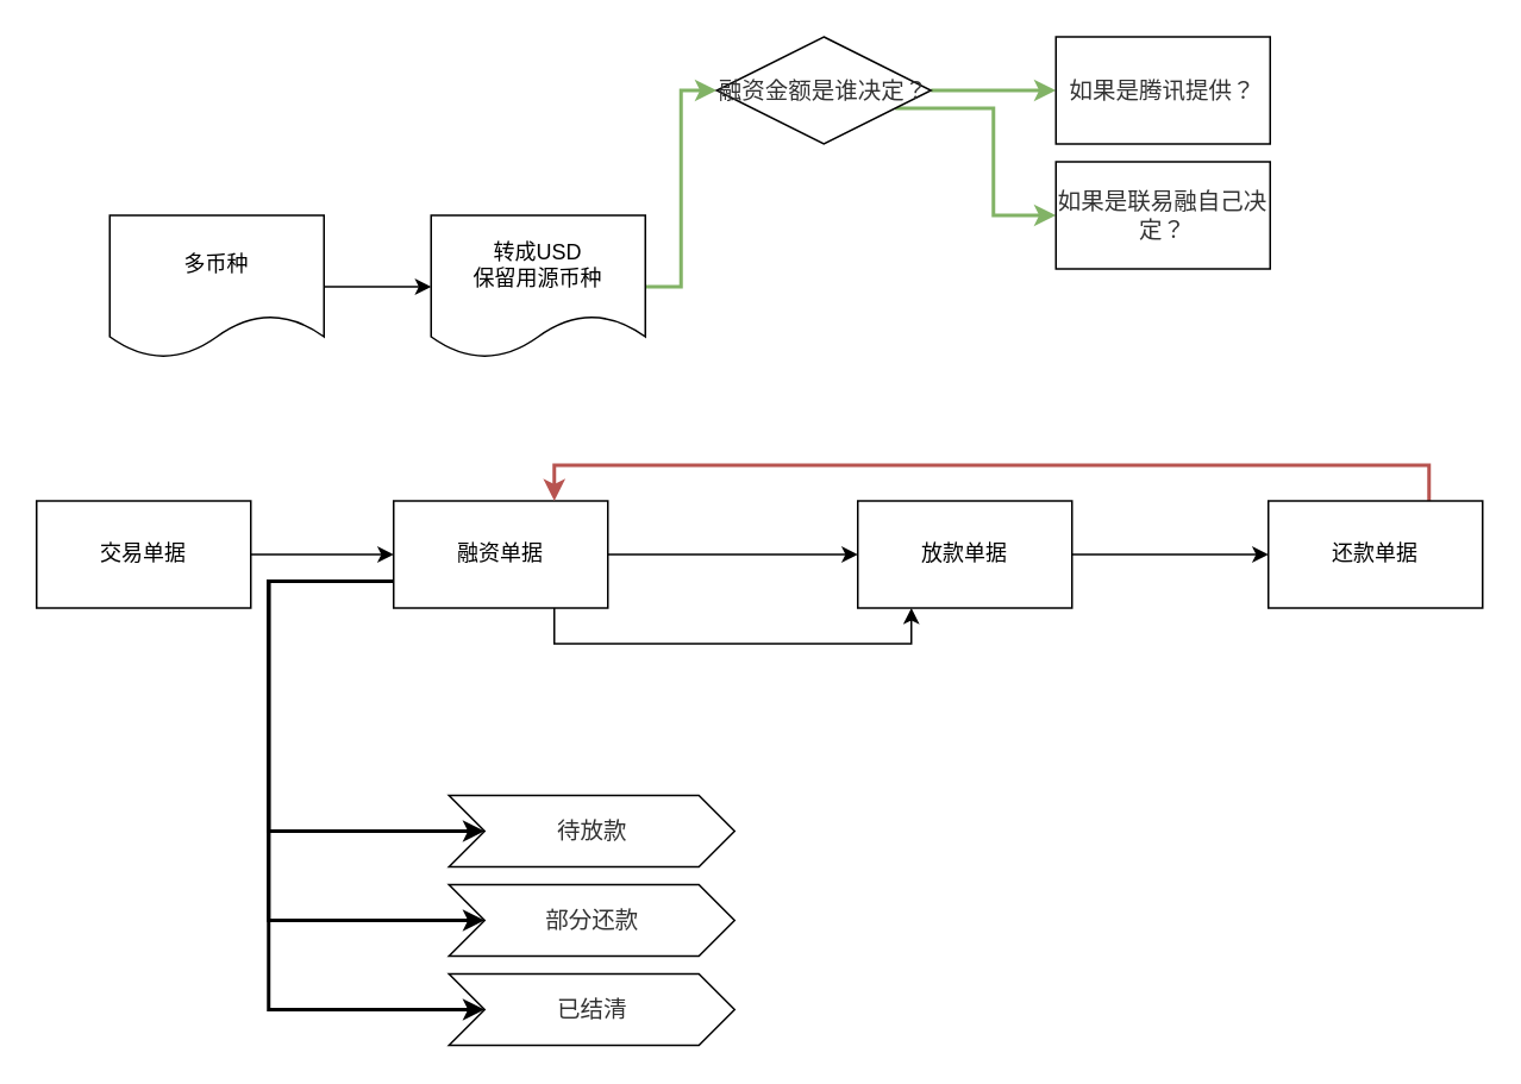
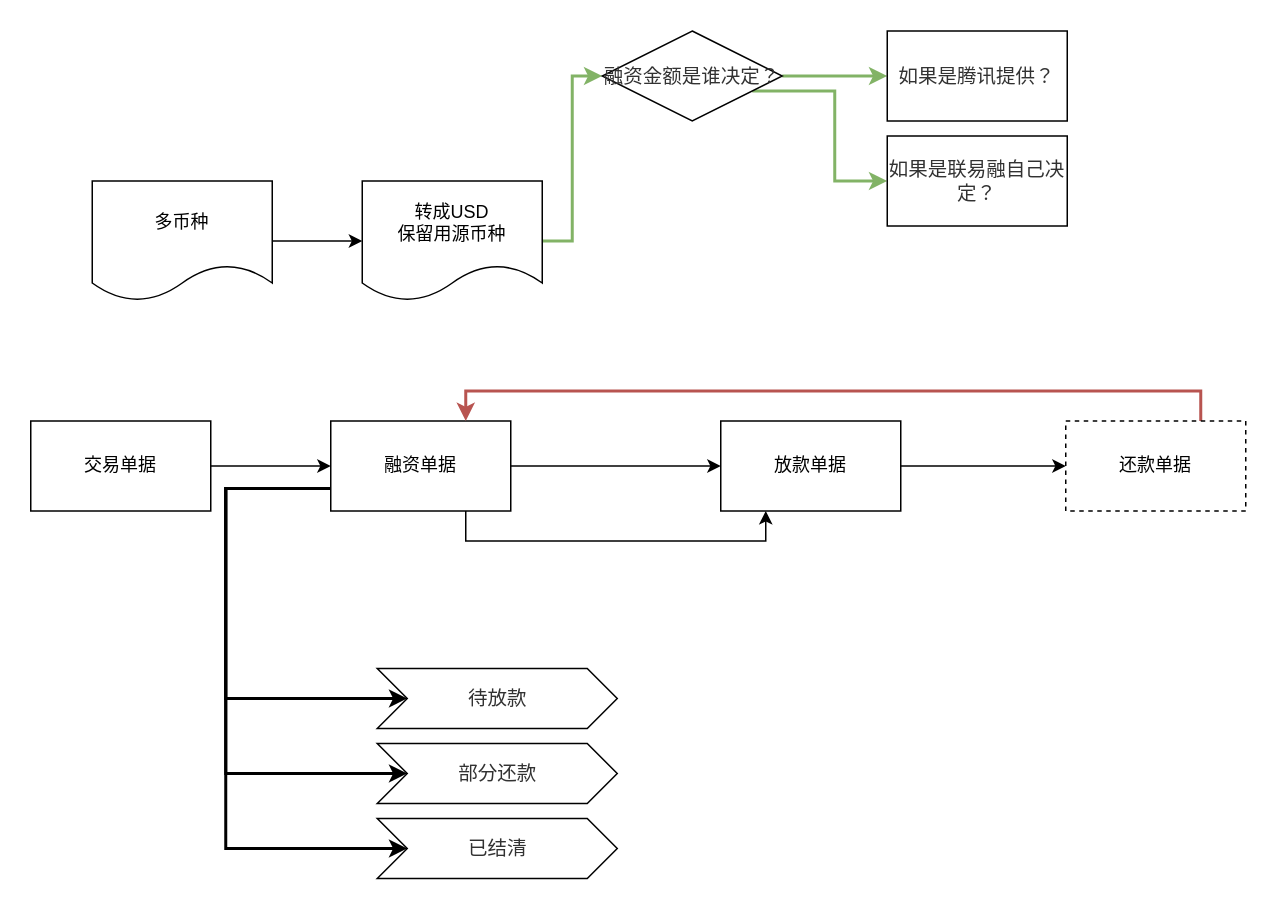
  <mxCell id="0" />
  <mxCell id="1" parent="0" />
  <mxCell id="2" style="edgeStyle=orthogonalEdgeStyle;rounded=0;orthogonalLoop=1;jettySize=auto;html=1;exitX=1;exitY=0.5;exitDx=0;exitDy=0;entryX=0;entryY=0.5;entryDx=0;entryDy=0;" parent="1" source="3" target="9" edge="1"><mxGeometry relative="1" as="geometry" /></mxCell>
  <mxCell id="3" value="交易单据" style="rounded=0;whiteSpace=wrap;html=1;" parent="1" vertex="1"><mxGeometry x="20" y="280" width="120" height="60" as="geometry" /></mxCell>
  <mxCell id="4" style="edgeStyle=orthogonalEdgeStyle;rounded=0;orthogonalLoop=1;jettySize=auto;html=1;exitX=0;exitY=0.75;exitDx=0;exitDy=0;entryX=0;entryY=0;entryDx=20;entryDy=20;entryPerimeter=0;strokeWidth=2;" parent="1" source="9" target="18" edge="1"><mxGeometry relative="1" as="geometry"><mxPoint x="170" y="400" as="sourcePoint" /><Array as="points"><mxPoint x="150" y="325" /><mxPoint x="150" y="465" /></Array></mxGeometry></mxCell>
  <mxCell id="5" style="edgeStyle=orthogonalEdgeStyle;rounded=0;orthogonalLoop=1;jettySize=auto;html=1;exitX=0;exitY=0.75;exitDx=0;exitDy=0;entryX=0;entryY=0;entryDx=20;entryDy=20;entryPerimeter=0;strokeWidth=2;" parent="1" source="9" target="20" edge="1"><mxGeometry relative="1" as="geometry"><mxPoint x="170" y="400" as="sourcePoint" /><Array as="points"><mxPoint x="150" y="325" /><mxPoint x="150" y="565" /></Array></mxGeometry></mxCell>
  <mxCell id="6" style="edgeStyle=orthogonalEdgeStyle;rounded=0;orthogonalLoop=1;jettySize=auto;html=1;exitX=1;exitY=0.5;exitDx=0;exitDy=0;entryX=0;entryY=0.5;entryDx=0;entryDy=0;" parent="1" source="9" target="11" edge="1"><mxGeometry relative="1" as="geometry" /></mxCell>
  <mxCell id="7" style="edgeStyle=orthogonalEdgeStyle;rounded=0;orthogonalLoop=1;jettySize=auto;html=1;exitX=0;exitY=0.75;exitDx=0;exitDy=0;entryX=0;entryY=0;entryDx=20;entryDy=20;entryPerimeter=0;strokeWidth=2;" parent="1" source="9" target="19" edge="1"><mxGeometry relative="1" as="geometry"><Array as="points"><mxPoint x="150" y="325" /><mxPoint x="150" y="515" /></Array></mxGeometry></mxCell>
  <mxCell id="8" style="edgeStyle=orthogonalEdgeStyle;rounded=0;orthogonalLoop=1;jettySize=auto;html=1;exitX=0.75;exitY=1;exitDx=0;exitDy=0;entryX=0.25;entryY=1;entryDx=0;entryDy=0;" parent="1" source="9" target="11" edge="1"><mxGeometry relative="1" as="geometry" /></mxCell>
  <mxCell id="9" value="融资单据" style="rounded=0;whiteSpace=wrap;html=1;" parent="1" vertex="1"><mxGeometry x="220" y="280" width="120" height="60" as="geometry" /></mxCell>
  <mxCell id="10" style="edgeStyle=orthogonalEdgeStyle;rounded=0;orthogonalLoop=1;jettySize=auto;html=1;exitX=1;exitY=0.5;exitDx=0;exitDy=0;" parent="1" source="11" target="13" edge="1"><mxGeometry relative="1" as="geometry" /></mxCell>
  <mxCell id="11" value="放款单据" style="rounded=0;whiteSpace=wrap;html=1;" parent="1" vertex="1"><mxGeometry x="480" y="280" width="120" height="60" as="geometry" /></mxCell>
  <mxCell id="12" style="edgeStyle=orthogonalEdgeStyle;rounded=0;orthogonalLoop=1;jettySize=auto;html=1;exitX=0.75;exitY=0;exitDx=0;exitDy=0;entryX=0.75;entryY=0;entryDx=0;entryDy=0;strokeWidth=2;fillColor=#f8cecc;strokeColor=#b85450;" parent="1" source="13" target="9" edge="1"><mxGeometry relative="1" as="geometry" /></mxCell>
- <mxCell id="13" value="还款单据" style="rounded=0;whiteSpace=wrap;html=1;" parent="1" vertex="1"><mxGeometry x="710" y="280" width="120" height="60" as="geometry" /></mxCell>
+ <mxCell id="13" value="还款单据" style="rounded=0;whiteSpace=wrap;html=1;dashed=1;" parent="1" vertex="1"><mxGeometry x="710" y="280" width="120" height="60" as="geometry" /></mxCell>
  <mxCell id="14" style="edgeStyle=orthogonalEdgeStyle;rounded=0;orthogonalLoop=1;jettySize=auto;html=1;exitX=1;exitY=0.5;exitDx=0;exitDy=0;entryX=0;entryY=0.5;entryDx=0;entryDy=0;fillColor=#d5e8d4;strokeColor=#82b366;strokeWidth=2;" parent="1" source="15" target="23" edge="1"><mxGeometry relative="1" as="geometry" /></mxCell>
  <mxCell id="15" value="转成USD&lt;br&gt;保留用源币种" style="shape=document;whiteSpace=wrap;html=1;boundedLbl=1;" parent="1" vertex="1"><mxGeometry x="241" y="120" width="120" height="80" as="geometry" /></mxCell>
  <mxCell id="16" style="edgeStyle=orthogonalEdgeStyle;rounded=0;orthogonalLoop=1;jettySize=auto;html=1;exitX=1;exitY=0.5;exitDx=0;exitDy=0;entryX=0;entryY=0.5;entryDx=0;entryDy=0;" parent="1" source="17" target="15" edge="1"><mxGeometry relative="1" as="geometry" /></mxCell>
  <mxCell id="17" value="多币种" style="shape=document;whiteSpace=wrap;html=1;boundedLbl=1;" parent="1" vertex="1"><mxGeometry x="61" y="120" width="120" height="80" as="geometry" /></mxCell>
  <mxCell id="18" value="&lt;span style=&quot;color: rgb(50, 50, 50); font-family: 微软雅黑; font-size: 13px; background-color: rgba(255, 255, 255, 0.01);&quot;&gt;待放款&lt;/span&gt;" style="html=1;shape=mxgraph.infographic.ribbonSimple;notch1=20;notch2=20;align=center;verticalAlign=middle;fontSize=14;fontStyle=0;fillColor=#FFFFFF;" parent="1" vertex="1"><mxGeometry x="251" y="445" width="160" height="40" as="geometry" /></mxCell>
  <mxCell id="19" value="&lt;span style=&quot;color: rgb(50, 50, 50); font-family: 微软雅黑; font-size: 13px; background-color: rgba(255, 255, 255, 0.01);&quot;&gt;部分还款&lt;/span&gt;" style="html=1;shape=mxgraph.infographic.ribbonSimple;notch1=20;notch2=20;align=center;verticalAlign=middle;fontSize=14;fontStyle=0;fillColor=#FFFFFF;" parent="1" vertex="1"><mxGeometry x="251" y="495" width="160" height="40" as="geometry" /></mxCell>
  <mxCell id="20" value="&lt;span style=&quot;color: rgb(50, 50, 50); font-family: 微软雅黑; font-size: 13px; background-color: rgba(255, 255, 255, 0.01);&quot;&gt;已结清&lt;/span&gt;" style="html=1;shape=mxgraph.infographic.ribbonSimple;notch1=20;notch2=20;align=center;verticalAlign=middle;fontSize=14;fontStyle=0;fillColor=#FFFFFF;" parent="1" vertex="1"><mxGeometry x="251" y="545" width="160" height="40" as="geometry" /></mxCell>
  <mxCell id="21" style="edgeStyle=orthogonalEdgeStyle;rounded=0;orthogonalLoop=1;jettySize=auto;html=1;exitX=1;exitY=0.5;exitDx=0;exitDy=0;fillColor=#d5e8d4;strokeColor=#82b366;strokeWidth=2;" parent="1" source="23" target="24" edge="1"><mxGeometry relative="1" as="geometry" /></mxCell>
  <mxCell id="22" style="edgeStyle=orthogonalEdgeStyle;rounded=0;orthogonalLoop=1;jettySize=auto;html=1;exitX=1;exitY=0.75;exitDx=0;exitDy=0;entryX=0;entryY=0.5;entryDx=0;entryDy=0;fillColor=#d5e8d4;strokeColor=#82b366;strokeWidth=2;" parent="1" source="23" target="25" edge="1"><mxGeometry relative="1" as="geometry" /></mxCell>
  <mxCell id="23" value="&lt;span style=&quot;color: rgb(50, 50, 50); font-family: 微软雅黑; font-size: 13px; background-color: rgba(255, 255, 255, 0.01);&quot;&gt;融资金额是谁决定？&lt;/span&gt;" style="rhombus;whiteSpace=wrap;html=1;" parent="1" vertex="1"><mxGeometry x="401" y="20" width="120" height="60" as="geometry" /></mxCell>
  <mxCell id="24" value="&lt;span style=&quot;color: rgb(50, 50, 50); font-family: 微软雅黑; font-size: 13px; background-color: rgba(255, 255, 255, 0.01);&quot;&gt;如果是腾讯提供？&lt;/span&gt;" style="rounded=0;whiteSpace=wrap;html=1;" parent="1" vertex="1"><mxGeometry x="591" y="20" width="120" height="60" as="geometry" /></mxCell>
  <mxCell id="25" value="&lt;span style=&quot;color: rgb(50, 50, 50); font-family: 微软雅黑; font-size: 13px; background-color: rgba(255, 255, 255, 0.01);&quot;&gt;如果是联易融自己决定？&lt;/span&gt;" style="rounded=0;whiteSpace=wrap;html=1;" parent="1" vertex="1"><mxGeometry x="591" y="90" width="120" height="60" as="geometry" /></mxCell>
